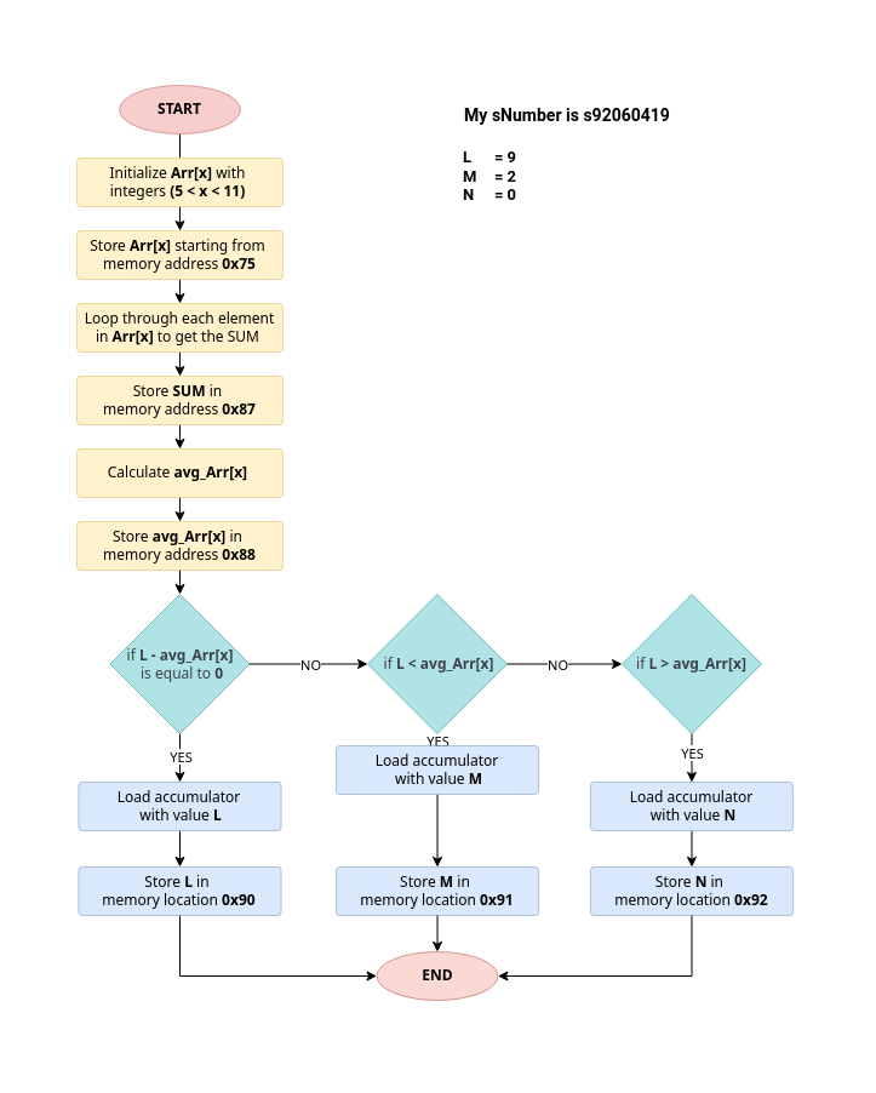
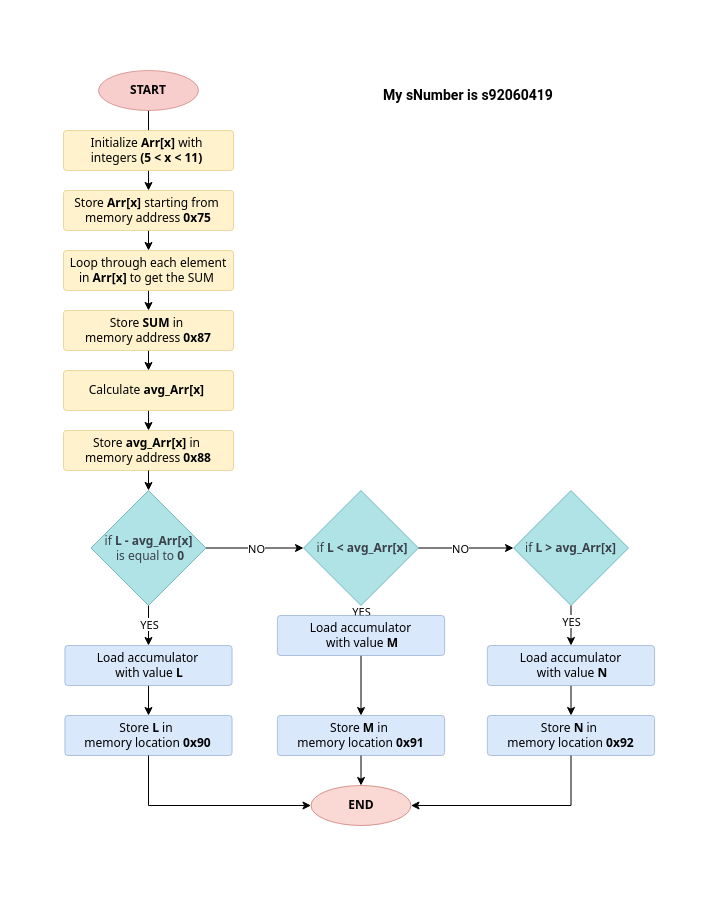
  <mxCell id="0" />
  <mxCell id="1" parent="0" />
  <mxCell id="2" value="" style="rounded=0;whiteSpace=wrap;html=1;strokeColor=none;" vertex="1" parent="1"><mxGeometry x="20.5" width="680" height="860" as="geometry" y="20" /></mxCell>
  <mxCell id="3" style="edgeStyle=orthogonalEdgeStyle;rounded=0;orthogonalLoop=1;jettySize=auto;html=1;exitX=0.5;exitY=1;exitDx=0;exitDy=0;exitPerimeter=0;entryX=0.5;entryY=0;entryDx=0;entryDy=0;fontFamily=Noto Sans;fontSource=https%3A%2F%2Ffonts.googleapis.com%2Fcss%3Ffamily%3DNoto%2BSans;endArrow=none;" parent="1" source="4" target="6" edge="1"><mxGeometry relative="1" as="geometry" /></mxCell>
  <mxCell id="4" value="START" style="strokeWidth=0.5;html=1;shape=mxgraph.flowchart.start_1;whiteSpace=wrap;fontFamily=Noto Sans;fillColor=#f8cecc;strokeColor=#b85450;fontSource=https%3A%2F%2Ffonts.googleapis.com%2Fcss%3Ffamily%3DNoto%2BSans;fontStyle=1" parent="1" vertex="1"><mxGeometry x="98" y="70" width="100" height="40" as="geometry" /></mxCell>
  <mxCell id="5" style="edgeStyle=orthogonalEdgeStyle;rounded=0;orthogonalLoop=1;jettySize=auto;html=1;exitX=0.5;exitY=1;exitDx=0;exitDy=0;entryX=0.5;entryY=0;entryDx=0;entryDy=0;fontFamily=Noto Sans;fontSource=https%3A%2F%2Ffonts.googleapis.com%2Fcss%3Ffamily%3DNoto%2BSans;" parent="1" source="6" target="11" edge="1"><mxGeometry relative="1" as="geometry" /></mxCell>
  <mxCell id="6" value="Initialize &lt;b&gt;Arr[x]&lt;/b&gt; &lt;span class=&quot;hljs-keyword&quot;&gt;with&lt;/span&gt;&amp;nbsp;&lt;div&gt;integers&amp;nbsp;&lt;b&gt;&lt;span style=&quot;background-color: initial;&quot;&gt;(&lt;/span&gt;&lt;span style=&quot;background-color: initial;&quot; class=&quot;hljs-number&quot;&gt;5&lt;/span&gt;&lt;span style=&quot;background-color: initial;&quot;&gt; &lt;/span&gt;&lt;span style=&quot;background-color: initial;&quot; class=&quot;hljs-operator&quot;&gt;&amp;lt;&lt;/span&gt;&lt;span style=&quot;background-color: initial;&quot;&gt; x &lt;/span&gt;&lt;span style=&quot;background-color: initial;&quot; class=&quot;hljs-operator&quot;&gt;&amp;lt;&lt;/span&gt;&lt;span style=&quot;background-color: initial;&quot;&gt; &lt;/span&gt;&lt;span style=&quot;background-color: initial;&quot; class=&quot;hljs-number&quot;&gt;11&lt;/span&gt;&lt;/b&gt;&lt;span style=&quot;background-color: initial;&quot;&gt;&lt;b&gt;)&lt;/b&gt;&amp;nbsp;&lt;/span&gt;&lt;/div&gt;" style="rounded=1;whiteSpace=wrap;html=1;absoluteArcSize=1;arcSize=6;strokeWidth=0.5;fontFamily=Noto Sans;fillColor=#fff2cc;strokeColor=#d6b656;fontSource=https%3A%2F%2Ffonts.googleapis.com%2Fcss%3Ffamily%3DNoto%2BSans;" parent="1" vertex="1"><mxGeometry x="63" y="130" width="170" height="40" as="geometry" /></mxCell>
  <mxCell id="7" style="edgeStyle=orthogonalEdgeStyle;rounded=0;orthogonalLoop=1;jettySize=auto;html=1;exitX=0.5;exitY=1;exitDx=0;exitDy=0;exitPerimeter=0;entryX=0.5;entryY=0;entryDx=0;entryDy=0;fontFamily=Noto Sans;fontSource=https%3A%2F%2Ffonts.googleapis.com%2Fcss%3Ffamily%3DNoto%2BSans;" parent="1" source="9" target="26" edge="1"><mxGeometry relative="1" as="geometry" /></mxCell>
  <mxCell id="8" value="YES" style="edgeLabel;html=1;align=center;verticalAlign=middle;resizable=0;points=[];fontFamily=Noto Sans;fontSource=https%3A%2F%2Ffonts.googleapis.com%2Fcss%3Ffamily%3DNoto%2BSans;" parent="7" vertex="1" connectable="0"><mxGeometry x="-0.094" y="1" relative="1" as="geometry"><mxPoint as="offset" /></mxGeometry></mxCell>
  <mxCell id="9" value="&lt;span data-lucid-content=&quot;{&amp;quot;t&amp;quot;:&amp;quot;Check if L - avg_Arr[x] is equal to zero&amp;quot;,&amp;quot;m&amp;quot;:[{&amp;quot;s&amp;quot;:0,&amp;quot;n&amp;quot;:&amp;quot;c&amp;quot;,&amp;quot;v&amp;quot;:&amp;quot;#3a414aff&amp;quot;,&amp;quot;e&amp;quot;:40}]}&quot; data-lucid-type=&quot;application/vnd.lucid.text&quot;&gt;&lt;span style=&quot;color:#3a414a;&quot;&gt;if &lt;b&gt;L - avg_Arr[x]&lt;/b&gt;&lt;/span&gt;&lt;/span&gt;&lt;div&gt;&lt;span data-lucid-content=&quot;{&amp;quot;t&amp;quot;:&amp;quot;Check if L - avg_Arr[x] is equal to zero&amp;quot;,&amp;quot;m&amp;quot;:[{&amp;quot;s&amp;quot;:0,&amp;quot;n&amp;quot;:&amp;quot;c&amp;quot;,&amp;quot;v&amp;quot;:&amp;quot;#3a414aff&amp;quot;,&amp;quot;e&amp;quot;:40}]}&quot; data-lucid-type=&quot;application/vnd.lucid.text&quot;&gt;&lt;span style=&quot;color:#3a414a;&quot;&gt;&amp;nbsp;is equal to &lt;b&gt;0&lt;/b&gt;&lt;/span&gt;&lt;/span&gt;&lt;/div&gt;" style="strokeWidth=0.5;html=1;shape=mxgraph.flowchart.decision;whiteSpace=wrap;fillColor=#b0e3e6;strokeColor=#0e8088;fontFamily=Noto Sans;fontSource=https%3A%2F%2Ffonts.googleapis.com%2Fcss%3Ffamily%3DNoto%2BSans;" parent="1" vertex="1"><mxGeometry x="90.5" y="490" width="115" height="115" as="geometry" /></mxCell>
  <mxCell id="10" style="edgeStyle=orthogonalEdgeStyle;rounded=0;orthogonalLoop=1;jettySize=auto;html=1;exitX=0.5;exitY=1;exitDx=0;exitDy=0;entryX=0.5;entryY=0;entryDx=0;entryDy=0;fontFamily=Noto Sans;fontSource=https%3A%2F%2Ffonts.googleapis.com%2Fcss%3Ffamily%3DNoto%2BSans;" parent="1" source="11" target="13" edge="1"><mxGeometry relative="1" as="geometry" /></mxCell>
  <mxCell id="11" value="Store &lt;b&gt;Arr[x] &lt;/b&gt;starting &lt;span class=&quot;hljs-keyword&quot;&gt;from&lt;/span&gt;&amp;nbsp;&lt;div&gt;memory address&lt;b&gt; &lt;span class=&quot;hljs-number&quot;&gt;0x75&lt;/span&gt;&lt;/b&gt;&lt;/div&gt;" style="rounded=1;whiteSpace=wrap;html=1;absoluteArcSize=1;arcSize=6;strokeWidth=0.5;fontFamily=Noto Sans;fillColor=#fff2cc;strokeColor=#d6b656;fontSource=https%3A%2F%2Ffonts.googleapis.com%2Fcss%3Ffamily%3DNoto%2BSans;" parent="1" vertex="1"><mxGeometry x="63" y="190" width="170" height="40" as="geometry" /></mxCell>
  <mxCell id="12" style="edgeStyle=orthogonalEdgeStyle;rounded=0;orthogonalLoop=1;jettySize=auto;html=1;exitX=0.5;exitY=1;exitDx=0;exitDy=0;entryX=0.5;entryY=0;entryDx=0;entryDy=0;fontFamily=Noto Sans;fontSource=https%3A%2F%2Ffonts.googleapis.com%2Fcss%3Ffamily%3DNoto%2BSans;" parent="1" source="13" target="15" edge="1"><mxGeometry relative="1" as="geometry" /></mxCell>
  <mxCell id="13" value="Loop through &lt;span class=&quot;hljs-keyword&quot;&gt;each&lt;/span&gt; element &lt;span class=&quot;hljs-keyword&quot;&gt;in&lt;/span&gt;&amp;nbsp;&lt;b style=&quot;background-color: initial;&quot;&gt;Arr[x] &lt;/b&gt;&lt;span style=&quot;background-color: initial;&quot; class=&quot;hljs-keyword&quot;&gt;to&lt;/span&gt;&lt;span style=&quot;background-color: initial;&quot;&gt; &lt;/span&gt;&lt;span style=&quot;background-color: initial;&quot; class=&quot;hljs-keyword&quot;&gt;get&lt;/span&gt;&lt;span style=&quot;background-color: initial;&quot;&gt; the SUM&amp;nbsp;&lt;/span&gt;" style="rounded=1;whiteSpace=wrap;html=1;absoluteArcSize=1;arcSize=6;strokeWidth=0.5;fontFamily=Noto Sans;fillColor=#fff2cc;strokeColor=#d6b656;fontSource=https%3A%2F%2Ffonts.googleapis.com%2Fcss%3Ffamily%3DNoto%2BSans;" parent="1" vertex="1"><mxGeometry x="63" y="250" width="170" height="40" as="geometry" /></mxCell>
  <mxCell id="14" style="edgeStyle=orthogonalEdgeStyle;rounded=0;orthogonalLoop=1;jettySize=auto;html=1;exitX=0.5;exitY=1;exitDx=0;exitDy=0;entryX=0.5;entryY=0;entryDx=0;entryDy=0;fontFamily=Noto Sans;fontSource=https%3A%2F%2Ffonts.googleapis.com%2Fcss%3Ffamily%3DNoto%2BSans;" parent="1" source="15" target="17" edge="1"><mxGeometry relative="1" as="geometry" /></mxCell>
  <mxCell id="15" value="&lt;div&gt;Store &lt;b&gt;SUM&lt;/b&gt;&amp;nbsp;&lt;span class=&quot;hljs-keyword&quot;&gt;in&lt;/span&gt;&amp;nbsp;&lt;/div&gt;&lt;div&gt;memory address&lt;b&gt; &lt;span class=&quot;hljs-number&quot;&gt;0x87&lt;/span&gt;&lt;/b&gt;&lt;br&gt;&lt;/div&gt;" style="rounded=1;whiteSpace=wrap;html=1;absoluteArcSize=1;arcSize=6;strokeWidth=0.5;fontFamily=Noto Sans;fillColor=#fff2cc;strokeColor=#d6b656;fontSource=https%3A%2F%2Ffonts.googleapis.com%2Fcss%3Ffamily%3DNoto%2BSans;" parent="1" vertex="1"><mxGeometry x="63" y="310" width="170" height="40" as="geometry" /></mxCell>
  <mxCell id="16" style="edgeStyle=orthogonalEdgeStyle;rounded=0;orthogonalLoop=1;jettySize=auto;html=1;exitX=0.5;exitY=1;exitDx=0;exitDy=0;entryX=0.5;entryY=0;entryDx=0;entryDy=0;fontFamily=Noto Sans;fontSource=https%3A%2F%2Ffonts.googleapis.com%2Fcss%3Ffamily%3DNoto%2BSans;" parent="1" source="17" target="18" edge="1"><mxGeometry relative="1" as="geometry" /></mxCell>
  <mxCell id="17" value="&lt;div&gt;Calculate&lt;b&gt; avg_Arr[x]&amp;nbsp;&lt;/b&gt;&lt;br&gt;&lt;/div&gt;" style="rounded=1;whiteSpace=wrap;html=1;absoluteArcSize=1;arcSize=6;strokeWidth=0.5;fontFamily=Noto Sans;fillColor=#fff2cc;strokeColor=#d6b656;fontSource=https%3A%2F%2Ffonts.googleapis.com%2Fcss%3Ffamily%3DNoto%2BSans;" parent="1" vertex="1"><mxGeometry x="63" y="370" width="170" height="40" as="geometry" /></mxCell>
  <mxCell id="18" value="&lt;div&gt;Store &lt;b&gt;avg_Arr[x]&lt;/b&gt; &lt;span class=&quot;hljs-keyword&quot;&gt;in&lt;/span&gt;&amp;nbsp;&lt;/div&gt;&lt;div&gt;memory&amp;nbsp;&lt;span style=&quot;background-color: initial;&quot;&gt;address &lt;/span&gt;&lt;span style=&quot;background-color: initial;&quot; class=&quot;hljs-number&quot;&gt;&lt;b&gt;0x88&lt;/b&gt;&lt;/span&gt;&lt;/div&gt;" style="rounded=1;whiteSpace=wrap;html=1;absoluteArcSize=1;arcSize=6;strokeWidth=0.5;fontFamily=Noto Sans;fillColor=#fff2cc;strokeColor=#d6b656;fontSource=https%3A%2F%2Ffonts.googleapis.com%2Fcss%3Ffamily%3DNoto%2BSans;" parent="1" vertex="1"><mxGeometry x="63" y="430" width="170" height="40" as="geometry" /></mxCell>
  <mxCell id="19" style="edgeStyle=orthogonalEdgeStyle;rounded=0;orthogonalLoop=1;jettySize=auto;html=1;exitX=0.5;exitY=1;exitDx=0;exitDy=0;exitPerimeter=0;entryX=0.5;entryY=0;entryDx=0;entryDy=0;fontFamily=Noto Sans;fontSource=https%3A%2F%2Ffonts.googleapis.com%2Fcss%3Ffamily%3DNoto%2BSans;" parent="1" source="21" target="29" edge="1"><mxGeometry relative="1" as="geometry" /></mxCell>
  <mxCell id="20" value="YES" style="edgeLabel;html=1;align=center;verticalAlign=middle;resizable=0;points=[];fontFamily=Noto Sans;fontSource=https%3A%2F%2Ffonts.googleapis.com%2Fcss%3Ffamily%3DNoto%2BSans;" parent="19" vertex="1" connectable="0"><mxGeometry x="-0.094" y="4" relative="1" as="geometry"><mxPoint x="-4" as="offset" /></mxGeometry></mxCell>
  <mxCell id="21" value="&lt;span data-lucid-content=&quot;{&amp;quot;t&amp;quot;:&amp;quot;Check if L &lt; avg_Arr[x]&amp;quot;,&amp;quot;m&amp;quot;:[{&amp;quot;s&amp;quot;:0,&amp;quot;n&amp;quot;:&amp;quot;c&amp;quot;,&amp;quot;v&amp;quot;:&amp;quot;#3a414aff&amp;quot;,&amp;quot;e&amp;quot;:23}]}&quot; data-lucid-type=&quot;application/vnd.lucid.text&quot;&gt;&lt;span style=&quot;color:#3a414a;&quot;&gt;&amp;nbsp;if &lt;b&gt;L &amp;lt; avg_Arr[x]&lt;/b&gt;&lt;/span&gt;&lt;/span&gt;" style="strokeWidth=0.5;html=1;shape=mxgraph.flowchart.decision;whiteSpace=wrap;fillColor=#b0e3e6;strokeColor=#0e8088;fontFamily=Noto Sans;fontSource=https%3A%2F%2Ffonts.googleapis.com%2Fcss%3Ffamily%3DNoto%2BSans;" parent="1" vertex="1"><mxGeometry x="303" y="490" width="115" height="115" as="geometry" /></mxCell>
  <mxCell id="22" style="edgeStyle=orthogonalEdgeStyle;rounded=0;orthogonalLoop=1;jettySize=auto;html=1;exitX=0.5;exitY=1;exitDx=0;exitDy=0;exitPerimeter=0;entryX=0.5;entryY=0;entryDx=0;entryDy=0;fontFamily=Noto Sans;fontSource=https%3A%2F%2Ffonts.googleapis.com%2Fcss%3Ffamily%3DNoto%2BSans;" parent="1" source="24" target="31" edge="1"><mxGeometry relative="1" as="geometry" /></mxCell>
  <mxCell id="23" value="YES" style="edgeLabel;html=1;align=center;verticalAlign=middle;resizable=0;points=[];fontFamily=Noto Sans;fontSource=https%3A%2F%2Ffonts.googleapis.com%2Fcss%3Ffamily%3DNoto%2BSans;" parent="22" vertex="1" connectable="0"><mxGeometry x="-0.212" relative="1" as="geometry"><mxPoint as="offset" /></mxGeometry></mxCell>
  <mxCell id="24" value="&lt;span data-lucid-content=&quot;{&amp;quot;t&amp;quot;:&amp;quot;Check if L &gt; avg_Arr[x]&amp;quot;,&amp;quot;m&amp;quot;:[{&amp;quot;s&amp;quot;:0,&amp;quot;n&amp;quot;:&amp;quot;c&amp;quot;,&amp;quot;v&amp;quot;:&amp;quot;#3a414aff&amp;quot;,&amp;quot;e&amp;quot;:23}]}&quot; data-lucid-type=&quot;application/vnd.lucid.text&quot;&gt;&lt;span style=&quot;color:#3a414a;&quot;&gt;if &lt;b&gt;L &amp;gt; avg_Arr[x]&lt;/b&gt;&lt;/span&gt;&lt;/span&gt;" style="strokeWidth=0.5;html=1;shape=mxgraph.flowchart.decision;whiteSpace=wrap;fillColor=#b0e3e6;strokeColor=#0e8088;fontFamily=Noto Sans;fontSource=https%3A%2F%2Ffonts.googleapis.com%2Fcss%3Ffamily%3DNoto%2BSans;" parent="1" vertex="1"><mxGeometry x="513" y="490" width="115" height="115" as="geometry" /></mxCell>
  <mxCell id="25" style="edgeStyle=orthogonalEdgeStyle;rounded=0;orthogonalLoop=1;jettySize=auto;html=1;exitX=0.5;exitY=1;exitDx=0;exitDy=0;entryX=0.5;entryY=0;entryDx=0;entryDy=0;fontFamily=Noto Sans;fontSource=https%3A%2F%2Ffonts.googleapis.com%2Fcss%3Ffamily%3DNoto%2BSans;" parent="1" source="26" target="27" edge="1"><mxGeometry relative="1" as="geometry" /></mxCell>
  <mxCell id="26" value="Load accumulator&lt;div&gt;&amp;nbsp;&lt;span class=&quot;hljs-keyword&quot;&gt;with&lt;/span&gt; &lt;span class=&quot;hljs-keyword&quot;&gt;value&lt;/span&gt; &lt;b&gt;L&lt;/b&gt;&lt;br&gt;&lt;/div&gt;" style="rounded=1;whiteSpace=wrap;html=1;absoluteArcSize=1;arcSize=6;strokeWidth=0.5;fontFamily=Noto Sans;fillColor=#dae8fc;strokeColor=#6c8ebf;fontSource=https%3A%2F%2Ffonts.googleapis.com%2Fcss%3Ffamily%3DNoto%2BSans;" parent="1" vertex="1"><mxGeometry x="64.4" y="645" width="167.19" height="40" as="geometry" /></mxCell>
  <mxCell id="27" value="&lt;div&gt;&lt;span data-lucid-content=&quot;{&amp;quot;t&amp;quot;:&amp;quot;Store L in memory location 0x90&amp;quot;,&amp;quot;m&amp;quot;:[]}&quot; data-lucid-type=&quot;application/vnd.lucid.text&quot;&gt;Store &lt;b&gt;L &lt;/b&gt;in&amp;nbsp;&lt;/span&gt;&lt;/div&gt;&lt;div&gt;&lt;span data-lucid-content=&quot;{&amp;quot;t&amp;quot;:&amp;quot;Store L in memory location 0x90&amp;quot;,&amp;quot;m&amp;quot;:[]}&quot; data-lucid-type=&quot;application/vnd.lucid.text&quot;&gt;memory location &lt;b&gt;0x90&lt;/b&gt;&lt;/span&gt;&lt;br&gt;&lt;/div&gt;" style="rounded=1;whiteSpace=wrap;html=1;absoluteArcSize=1;arcSize=6;strokeWidth=0.5;fontFamily=Noto Sans;fillColor=#dae8fc;strokeColor=#6c8ebf;fontSource=https%3A%2F%2Ffonts.googleapis.com%2Fcss%3Ffamily%3DNoto%2BSans;" parent="1" vertex="1"><mxGeometry x="64.4" y="715" width="167.19" height="40" as="geometry" /></mxCell>
  <mxCell id="28" style="edgeStyle=orthogonalEdgeStyle;rounded=0;orthogonalLoop=1;jettySize=auto;html=1;exitX=0.5;exitY=1;exitDx=0;exitDy=0;entryX=0.5;entryY=0;entryDx=0;entryDy=0;fontFamily=Noto Sans;fontSource=https%3A%2F%2Ffonts.googleapis.com%2Fcss%3Ffamily%3DNoto%2BSans;" parent="1" source="29" target="32" edge="1"><mxGeometry relative="1" as="geometry" /></mxCell>
  <mxCell id="29" value="Load accumulator&lt;div&gt;&amp;nbsp;&lt;span class=&quot;hljs-keyword&quot;&gt;with&lt;/span&gt; &lt;span class=&quot;hljs-keyword&quot;&gt;value&lt;/span&gt; &lt;b&gt;M&lt;/b&gt;&lt;br&gt;&lt;/div&gt;" style="rounded=1;whiteSpace=wrap;html=1;absoluteArcSize=1;arcSize=6;strokeWidth=0.5;fontFamily=Noto Sans;fillColor=#dae8fc;strokeColor=#6c8ebf;fontSource=https%3A%2F%2Ffonts.googleapis.com%2Fcss%3Ffamily%3DNoto%2BSans;" parent="1" vertex="1"><mxGeometry x="276.9" y="615" width="167.19" height="40" as="geometry" /></mxCell>
  <mxCell id="30" style="edgeStyle=orthogonalEdgeStyle;rounded=0;orthogonalLoop=1;jettySize=auto;html=1;exitX=0.5;exitY=1;exitDx=0;exitDy=0;entryX=0.5;entryY=0;entryDx=0;entryDy=0;fontFamily=Noto Sans;fontSource=https%3A%2F%2Ffonts.googleapis.com%2Fcss%3Ffamily%3DNoto%2BSans;" parent="1" source="31" target="33" edge="1"><mxGeometry relative="1" as="geometry" /></mxCell>
  <mxCell id="31" value="Load accumulator&lt;div&gt;&amp;nbsp;&lt;span class=&quot;hljs-keyword&quot;&gt;with&lt;/span&gt; &lt;span class=&quot;hljs-keyword&quot;&gt;value&lt;/span&gt; &lt;b&gt;N&lt;/b&gt;&lt;br&gt;&lt;/div&gt;" style="rounded=1;whiteSpace=wrap;html=1;absoluteArcSize=1;arcSize=6;strokeWidth=0.5;fontFamily=Noto Sans;fillColor=#dae8fc;strokeColor=#6c8ebf;fontSource=https%3A%2F%2Ffonts.googleapis.com%2Fcss%3Ffamily%3DNoto%2BSans;" parent="1" vertex="1"><mxGeometry x="486.9" y="645" width="167.19" height="40" as="geometry" /></mxCell>
  <mxCell id="32" value="&lt;div&gt;&lt;span data-lucid-content=&quot;{&amp;quot;t&amp;quot;:&amp;quot;Store L in memory location 0x90&amp;quot;,&amp;quot;m&amp;quot;:[]}&quot; data-lucid-type=&quot;application/vnd.lucid.text&quot;&gt;Store &lt;b&gt;M&lt;/b&gt; in&amp;nbsp;&lt;/span&gt;&lt;/div&gt;&lt;div&gt;&lt;span data-lucid-content=&quot;{&amp;quot;t&amp;quot;:&amp;quot;Store L in memory location 0x90&amp;quot;,&amp;quot;m&amp;quot;:[]}&quot; data-lucid-type=&quot;application/vnd.lucid.text&quot;&gt;memory location &lt;b&gt;0x91&lt;/b&gt;&lt;/span&gt;&lt;br&gt;&lt;/div&gt;" style="rounded=1;whiteSpace=wrap;html=1;absoluteArcSize=1;arcSize=6;strokeWidth=0.5;fontFamily=Noto Sans;fillColor=#dae8fc;strokeColor=#6c8ebf;fontSource=https%3A%2F%2Ffonts.googleapis.com%2Fcss%3Ffamily%3DNoto%2BSans;" parent="1" vertex="1"><mxGeometry x="276.9" y="715" width="167.19" height="40" as="geometry" /></mxCell>
  <mxCell id="33" value="&lt;div&gt;&lt;span data-lucid-content=&quot;{&amp;quot;t&amp;quot;:&amp;quot;Store L in memory location 0x90&amp;quot;,&amp;quot;m&amp;quot;:[]}&quot; data-lucid-type=&quot;application/vnd.lucid.text&quot;&gt;Store &lt;b&gt;N&lt;/b&gt; in&amp;nbsp;&lt;/span&gt;&lt;/div&gt;&lt;div&gt;&lt;span data-lucid-content=&quot;{&amp;quot;t&amp;quot;:&amp;quot;Store L in memory location 0x90&amp;quot;,&amp;quot;m&amp;quot;:[]}&quot; data-lucid-type=&quot;application/vnd.lucid.text&quot;&gt;memory location &lt;b&gt;0x92&lt;/b&gt;&lt;/span&gt;&lt;br&gt;&lt;/div&gt;" style="rounded=1;whiteSpace=wrap;html=1;absoluteArcSize=1;arcSize=6;strokeWidth=0.5;fontFamily=Noto Sans;fillColor=#dae8fc;strokeColor=#6c8ebf;fontSource=https%3A%2F%2Ffonts.googleapis.com%2Fcss%3Ffamily%3DNoto%2BSans;" parent="1" vertex="1"><mxGeometry x="486.9" y="715" width="167.19" height="40" as="geometry" /></mxCell>
  <mxCell id="34" value="END" style="strokeWidth=0.5;html=1;shape=mxgraph.flowchart.start_1;whiteSpace=wrap;fontFamily=Noto Sans;fillColor=#fad9d5;strokeColor=#ae4132;fontSource=https%3A%2F%2Ffonts.googleapis.com%2Fcss%3Ffamily%3DNoto%2BSans;fontStyle=1" parent="1" vertex="1"><mxGeometry x="310.5" y="785" width="100" height="40" as="geometry" /></mxCell>
  <mxCell id="35" style="edgeStyle=orthogonalEdgeStyle;rounded=0;orthogonalLoop=1;jettySize=auto;html=1;exitX=0.5;exitY=1;exitDx=0;exitDy=0;entryX=0.5;entryY=0;entryDx=0;entryDy=0;entryPerimeter=0;fontFamily=Noto Sans;fontSource=https%3A%2F%2Ffonts.googleapis.com%2Fcss%3Ffamily%3DNoto%2BSans;" parent="1" source="18" target="9" edge="1"><mxGeometry relative="1" as="geometry" /></mxCell>
  <mxCell id="36" style="edgeStyle=orthogonalEdgeStyle;rounded=0;orthogonalLoop=1;jettySize=auto;html=1;exitX=1;exitY=0.5;exitDx=0;exitDy=0;exitPerimeter=0;entryX=0;entryY=0.5;entryDx=0;entryDy=0;entryPerimeter=0;fontFamily=Noto Sans;fontSource=https%3A%2F%2Ffonts.googleapis.com%2Fcss%3Ffamily%3DNoto%2BSans;" parent="1" source="9" target="21" edge="1"><mxGeometry relative="1" as="geometry" /></mxCell>
  <mxCell id="37" value="NO" style="edgeLabel;html=1;align=center;verticalAlign=middle;resizable=0;points=[];fontFamily=Noto Sans;fontSource=https%3A%2F%2Ffonts.googleapis.com%2Fcss%3Ffamily%3DNoto%2BSans;" parent="36" vertex="1" connectable="0"><mxGeometry x="0.034" y="-4" relative="1" as="geometry"><mxPoint y="-4" as="offset" /></mxGeometry></mxCell>
  <mxCell id="38" style="edgeStyle=orthogonalEdgeStyle;rounded=0;orthogonalLoop=1;jettySize=auto;html=1;exitX=1;exitY=0.5;exitDx=0;exitDy=0;exitPerimeter=0;entryX=0;entryY=0.5;entryDx=0;entryDy=0;entryPerimeter=0;fontFamily=Noto Sans;fontSource=https%3A%2F%2Ffonts.googleapis.com%2Fcss%3Ffamily%3DNoto%2BSans;" parent="1" source="21" target="24" edge="1"><mxGeometry relative="1" as="geometry" /></mxCell>
  <mxCell id="39" value="NO" style="edgeLabel;html=1;align=center;verticalAlign=middle;resizable=0;points=[];fontFamily=Noto Sans;fontSource=https%3A%2F%2Ffonts.googleapis.com%2Fcss%3Ffamily%3DNoto%2BSans;" parent="38" vertex="1" connectable="0"><mxGeometry x="-0.128" y="-3" relative="1" as="geometry"><mxPoint y="-3" as="offset" /></mxGeometry></mxCell>
  <mxCell id="40" style="edgeStyle=orthogonalEdgeStyle;rounded=0;orthogonalLoop=1;jettySize=auto;html=1;exitX=0.5;exitY=1;exitDx=0;exitDy=0;entryX=0;entryY=0.5;entryDx=0;entryDy=0;entryPerimeter=0;fontFamily=Noto Sans;fontSource=https%3A%2F%2Ffonts.googleapis.com%2Fcss%3Ffamily%3DNoto%2BSans;" parent="1" source="27" target="34" edge="1"><mxGeometry relative="1" as="geometry" /></mxCell>
  <mxCell id="41" style="edgeStyle=orthogonalEdgeStyle;rounded=0;orthogonalLoop=1;jettySize=auto;html=1;exitX=0.5;exitY=1;exitDx=0;exitDy=0;entryX=1;entryY=0.5;entryDx=0;entryDy=0;entryPerimeter=0;fontFamily=Noto Sans;fontSource=https%3A%2F%2Ffonts.googleapis.com%2Fcss%3Ffamily%3DNoto%2BSans;" parent="1" source="33" target="34" edge="1"><mxGeometry relative="1" as="geometry" /></mxCell>
  <mxCell id="42" style="edgeStyle=orthogonalEdgeStyle;rounded=0;orthogonalLoop=1;jettySize=auto;html=1;exitX=0.5;exitY=1;exitDx=0;exitDy=0;entryX=0.5;entryY=0;entryDx=0;entryDy=0;entryPerimeter=0;fontFamily=Noto Sans;fontSource=https%3A%2F%2Ffonts.googleapis.com%2Fcss%3Ffamily%3DNoto%2BSans;" parent="1" source="32" target="34" edge="1"><mxGeometry relative="1" as="geometry" /></mxCell>
- <mxCell id="43" value="L&lt;span style=&quot;white-space: pre; font-size: 13px;&quot;&gt;&#09;&lt;/span&gt;= 9&lt;div style=&quot;font-size: 13px;&quot;&gt;M &lt;span style=&quot;white-space: pre; font-size: 13px;&quot;&gt;&#09;&lt;/span&gt;= 2&lt;/div&gt;&lt;div style=&quot;font-size: 13px;&quot;&gt;N &lt;span style=&quot;white-space: pre; font-size: 13px;&quot;&gt;&#09;&lt;/span&gt;= 0&lt;/div&gt;" style="text;html=1;align=left;verticalAlign=middle;whiteSpace=wrap;rounded=0;fontFamily=Roboto;fontSource=https%3A%2F%2Ffonts.googleapis.com%2Fcss%3Ffamily%3DRoboto;fontStyle=1;fontSize=13;" vertex="1" parent="1"><mxGeometry x="380" y="120" width="143" height="50" as="geometry" /></mxCell>
  <mxCell id="44" value="My sNumber is s92060419" style="text;html=1;align=center;verticalAlign=middle;whiteSpace=wrap;rounded=0;fontFamily=Roboto;fontSource=https%3A%2F%2Ffonts.googleapis.com%2Fcss%3Ffamily%3DRoboto;fontStyle=1;fontSize=14;" vertex="1" parent="1"><mxGeometry x="373" y="80" width="190" height="30" as="geometry" /></mxCell>
